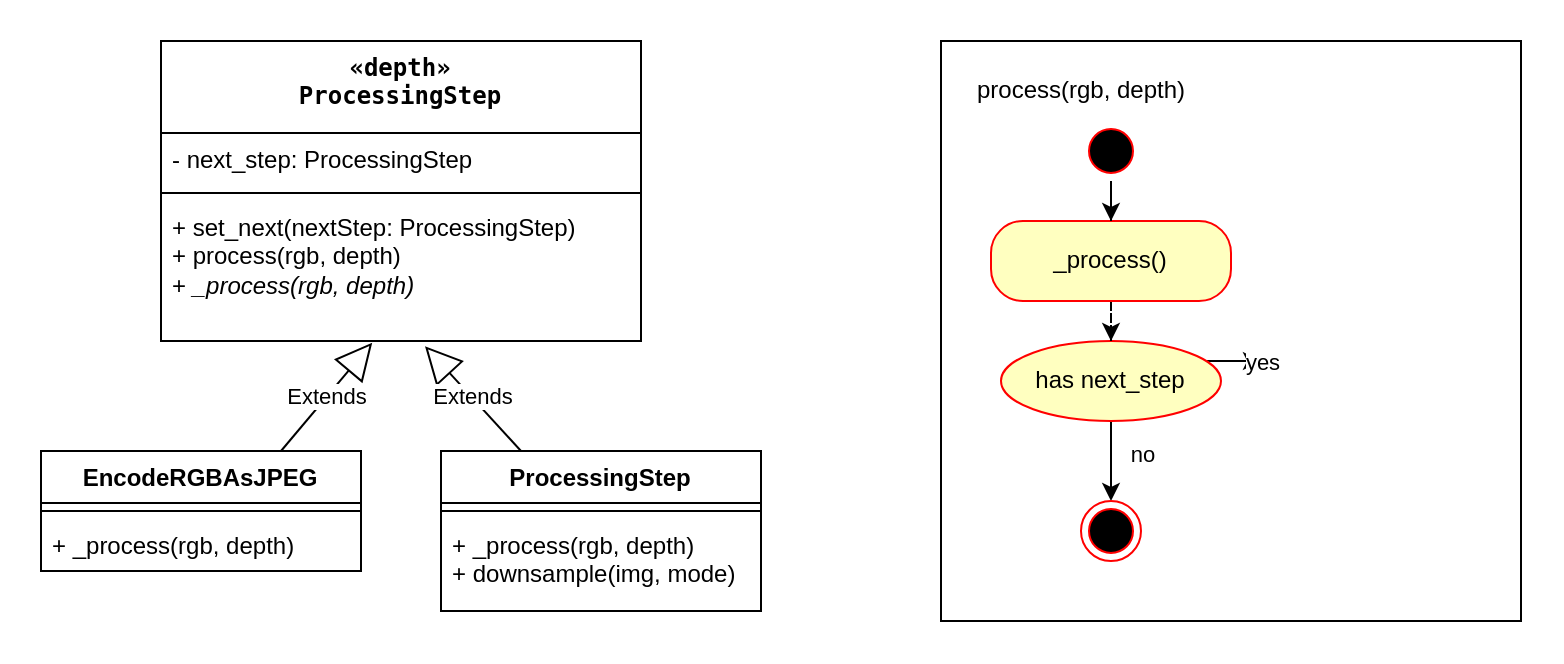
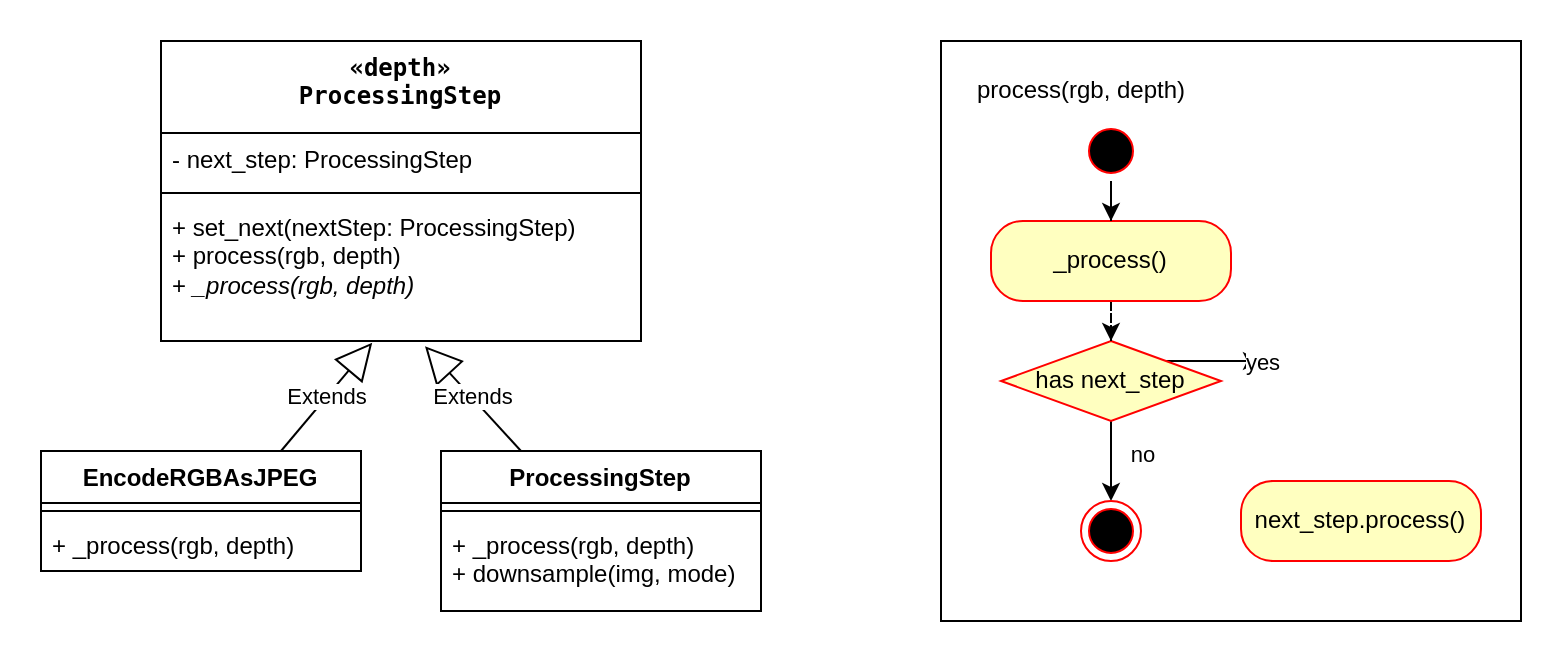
  <mxCell id="0" />
  <mxCell id="1" parent="0" />
  <mxCell id="2" value="" style="rounded=0;whiteSpace=wrap;html=1;" parent="1" vertex="1"><mxGeometry x="470" y="20" width="290" height="290" as="geometry" /></mxCell>
  <mxCell id="3" value="EncodeRGBAsJPEG" style="swimlane;fontStyle=1;align=center;verticalAlign=top;childLayout=stackLayout;horizontal=1;startSize=26;horizontalStack=0;resizeParent=1;resizeParentMax=0;resizeLast=0;collapsible=1;marginBottom=0;whiteSpace=wrap;html=1;" parent="1" vertex="1"><mxGeometry x="20" y="225" width="160" height="60" as="geometry" /></mxCell>
  <mxCell id="4" value="" style="line;strokeWidth=1;fillColor=none;align=left;verticalAlign=middle;spacingTop=-1;spacingLeft=3;spacingRight=3;rotatable=0;labelPosition=right;points=[];portConstraint=eastwest;strokeColor=inherit;" parent="3" vertex="1"><mxGeometry y="26" width="160" height="8" as="geometry" /></mxCell>
  <mxCell id="5" value="+ _process(rgb, depth)" style="text;strokeColor=none;fillColor=none;align=left;verticalAlign=top;spacingLeft=4;spacingRight=4;overflow=hidden;rotatable=0;points=[[0,0.5],[1,0.5]];portConstraint=eastwest;whiteSpace=wrap;html=1;" parent="3" vertex="1"><mxGeometry y="34" width="160" height="26" as="geometry" /></mxCell>
  <mxCell id="6" value="ProcessingStep" style="swimlane;fontStyle=1;align=center;verticalAlign=top;childLayout=stackLayout;horizontal=1;startSize=26;horizontalStack=0;resizeParent=1;resizeParentMax=0;resizeLast=0;collapsible=1;marginBottom=0;whiteSpace=wrap;html=1;" parent="1" vertex="1"><mxGeometry x="220" y="225" width="160" height="80" as="geometry" /></mxCell>
  <mxCell id="7" value="" style="line;strokeWidth=1;fillColor=none;align=left;verticalAlign=middle;spacingTop=-1;spacingLeft=3;spacingRight=3;rotatable=0;labelPosition=right;points=[];portConstraint=eastwest;strokeColor=inherit;" parent="6" vertex="1"><mxGeometry y="26" width="160" height="8" as="geometry" /></mxCell>
  <mxCell id="8" value="&lt;div&gt;+ _process(rgb, depth)&lt;/div&gt;&lt;div&gt;+ downsample(img, mode)&lt;/div&gt;" style="text;strokeColor=none;fillColor=none;align=left;verticalAlign=top;spacingLeft=4;spacingRight=4;overflow=hidden;rotatable=0;points=[[0,0.5],[1,0.5]];portConstraint=eastwest;whiteSpace=wrap;html=1;" parent="6" vertex="1"><mxGeometry y="34" width="160" height="46" as="geometry" /></mxCell>
  <mxCell id="9" style="edgeStyle=orthogonalEdgeStyle;rounded=0;orthogonalLoop=1;jettySize=auto;html=1;entryX=0.5;entryY=0;entryDx=0;entryDy=0;" parent="1" source="12" target="13" edge="1"><mxGeometry relative="1" as="geometry" /></mxCell>
  <mxCell id="10" value="no" style="edgeLabel;html=1;align=center;verticalAlign=middle;resizable=0;points=[];" parent="9" vertex="1" connectable="0"><mxGeometry x="-0.286" y="2" relative="1" as="geometry"><mxPoint x="13" y="2" as="offset" /></mxGeometry></mxCell>
  <mxCell id="11" style="edgeStyle=orthogonalEdgeStyle;rounded=0;orthogonalLoop=1;jettySize=auto;html=1;" parent="1" source="12" target="26" edge="1"><mxGeometry relative="1" as="geometry" /></mxCell>
- <mxCell id="12" value="has next_step" style="ellipse;whiteSpace=wrap;html=1;fontColor=#000000;fillColor=#ffffc0;strokeColor=#ff0000;" parent="1" vertex="1"><mxGeometry x="500" y="170" width="110" height="40" as="geometry" /></mxCell>
+ <mxCell id="12" value="has next_step" style="rhombus;whiteSpace=wrap;html=1;fontColor=#000000;fillColor=#ffffc0;strokeColor=#ff0000;" parent="1" vertex="1"><mxGeometry x="500" y="170" width="110" height="40" as="geometry" /></mxCell>
  <mxCell id="13" value="" style="ellipse;html=1;shape=endState;fillColor=#000000;strokeColor=#ff0000;" parent="1" vertex="1"><mxGeometry x="540" y="250" width="30" height="30" as="geometry" /></mxCell>
  <mxCell id="14" style="edgeStyle=orthogonalEdgeStyle;rounded=0;orthogonalLoop=1;jettySize=auto;html=1;entryX=0.5;entryY=0;entryDx=0;entryDy=0;dashed=1;" parent="1" source="15" target="12" edge="1"><mxGeometry relative="1" as="geometry" /></mxCell>
  <mxCell id="15" value="_process()" style="rounded=1;whiteSpace=wrap;html=1;arcSize=40;fontColor=#000000;fillColor=#ffffc0;strokeColor=#ff0000;" parent="1" vertex="1"><mxGeometry x="495" y="110" width="120" height="40" as="geometry" /></mxCell>
  <mxCell id="16" style="edgeStyle=orthogonalEdgeStyle;rounded=0;orthogonalLoop=1;jettySize=auto;html=1;entryX=0.5;entryY=0;entryDx=0;entryDy=0;" parent="1" source="17" target="15" edge="1"><mxGeometry relative="1" as="geometry" /></mxCell>
  <mxCell id="17" value="" style="ellipse;html=1;shape=startState;fillColor=#000000;strokeColor=#ff0000;" parent="1" vertex="1"><mxGeometry x="540" y="60" width="30" height="30" as="geometry" /></mxCell>
+ <mxCell id="18" value="next_step.process()" style="rounded=1;whiteSpace=wrap;html=1;arcSize=40;fontColor=#000000;fillColor=#ffffc0;strokeColor=#ff0000;" parent="1" vertex="1"><mxGeometry x="620" y="240" width="120" height="40" as="geometry" /></mxCell>
  <mxCell id="19" value="process(rgb, depth)" style="text;html=1;align=center;verticalAlign=middle;resizable=0;points=[];autosize=1;strokeColor=none;fillColor=none;" parent="1" vertex="1"><mxGeometry x="475" y="30" width="130" height="30" as="geometry" /></mxCell>
  <mxCell id="20" value="&lt;div&gt;&lt;code class=&quot;whitespace-pre!&quot;&gt;&lt;span&gt;&lt;span&gt;«&lt;/span&gt;&lt;span&gt;&lt;span class=&quot;hljs-keyword&quot;&gt;depth&lt;/span&gt;&lt;/span&gt;&lt;span&gt;»&lt;/span&gt;&lt;/span&gt;&lt;/code&gt;&lt;/div&gt;&lt;div&gt;&lt;code class=&quot;whitespace-pre!&quot;&gt;&lt;span&gt;&lt;span&gt;ProcessingStep&lt;/span&gt;&lt;/span&gt;&lt;/code&gt;&lt;/div&gt;" style="swimlane;fontStyle=1;align=center;verticalAlign=top;childLayout=stackLayout;horizontal=1;startSize=46;horizontalStack=0;resizeParent=1;resizeParentMax=0;resizeLast=0;collapsible=1;marginBottom=0;whiteSpace=wrap;html=1;" parent="1" vertex="1"><mxGeometry x="80" y="20" width="240" height="150" as="geometry" /></mxCell>
  <mxCell id="21" value="- next_step: ProcessingStep" style="text;strokeColor=none;fillColor=none;align=left;verticalAlign=top;spacingLeft=4;spacingRight=4;overflow=hidden;rotatable=0;points=[[0,0.5],[1,0.5]];portConstraint=eastwest;whiteSpace=wrap;html=1;" parent="20" vertex="1"><mxGeometry y="46" width="240" height="26" as="geometry" /></mxCell>
  <mxCell id="22" value="" style="line;strokeWidth=1;fillColor=none;align=left;verticalAlign=middle;spacingTop=-1;spacingLeft=3;spacingRight=3;rotatable=0;labelPosition=right;points=[];portConstraint=eastwest;strokeColor=inherit;" parent="20" vertex="1"><mxGeometry y="72" width="240" height="8" as="geometry" /></mxCell>
  <mxCell id="23" value="&lt;div&gt;+ set_next(nextStep: ProcessingStep)&lt;/div&gt;&lt;div&gt;+ process(rgb, depth)&lt;/div&gt;+ &lt;i&gt;_process(rgb, depth)&lt;/i&gt;" style="text;strokeColor=none;fillColor=none;align=left;verticalAlign=top;spacingLeft=4;spacingRight=4;overflow=hidden;rotatable=0;points=[[0,0.5],[1,0.5]];portConstraint=eastwest;whiteSpace=wrap;html=1;" parent="20" vertex="1"><mxGeometry y="80" width="240" height="70" as="geometry" /></mxCell>
  <mxCell id="24" value="Extends" style="endArrow=block;endSize=16;endFill=0;html=1;rounded=0;exitX=0.25;exitY=0;exitDx=0;exitDy=0;entryX=0.55;entryY=1.037;entryDx=0;entryDy=0;entryPerimeter=0;" parent="1" source="6" target="23" edge="1"><mxGeometry width="160" relative="1" as="geometry"><mxPoint x="210" y="290" as="sourcePoint" /><mxPoint x="370" y="290" as="targetPoint" /></mxGeometry></mxCell>
  <mxCell id="25" value="Extends" style="endArrow=block;endSize=16;endFill=0;html=1;rounded=0;exitX=0.75;exitY=0;exitDx=0;exitDy=0;entryX=0.44;entryY=1.012;entryDx=0;entryDy=0;entryPerimeter=0;" parent="1" source="3" target="23" edge="1"><mxGeometry width="160" relative="1" as="geometry"><mxPoint x="210" y="290" as="sourcePoint" /><mxPoint x="370" y="290" as="targetPoint" /></mxGeometry></mxCell>
  <mxCell id="26" value="yes" style="edgeLabel;html=1;align=center;verticalAlign=middle;resizable=0;points=[];" vertex="1" connectable="0" parent="1"><mxGeometry x="630" y="180" as="geometry" /></mxCell>
